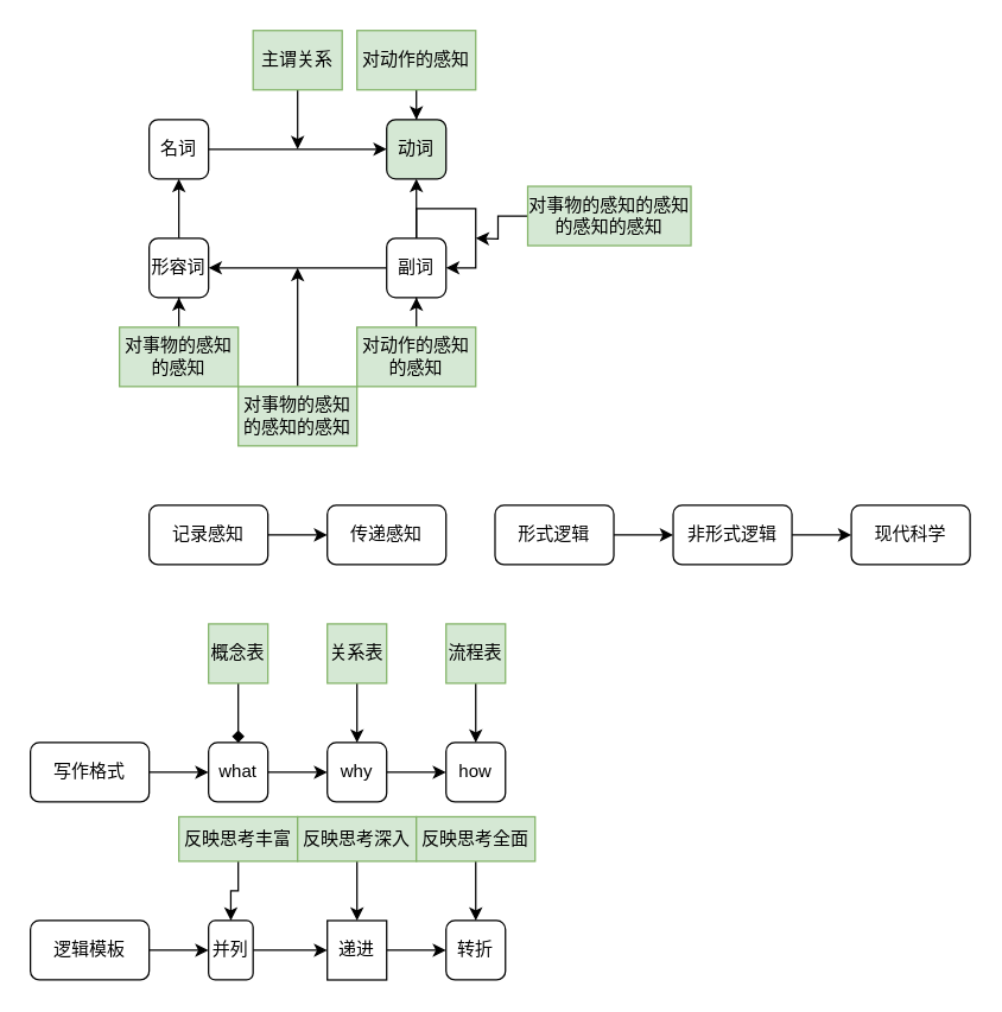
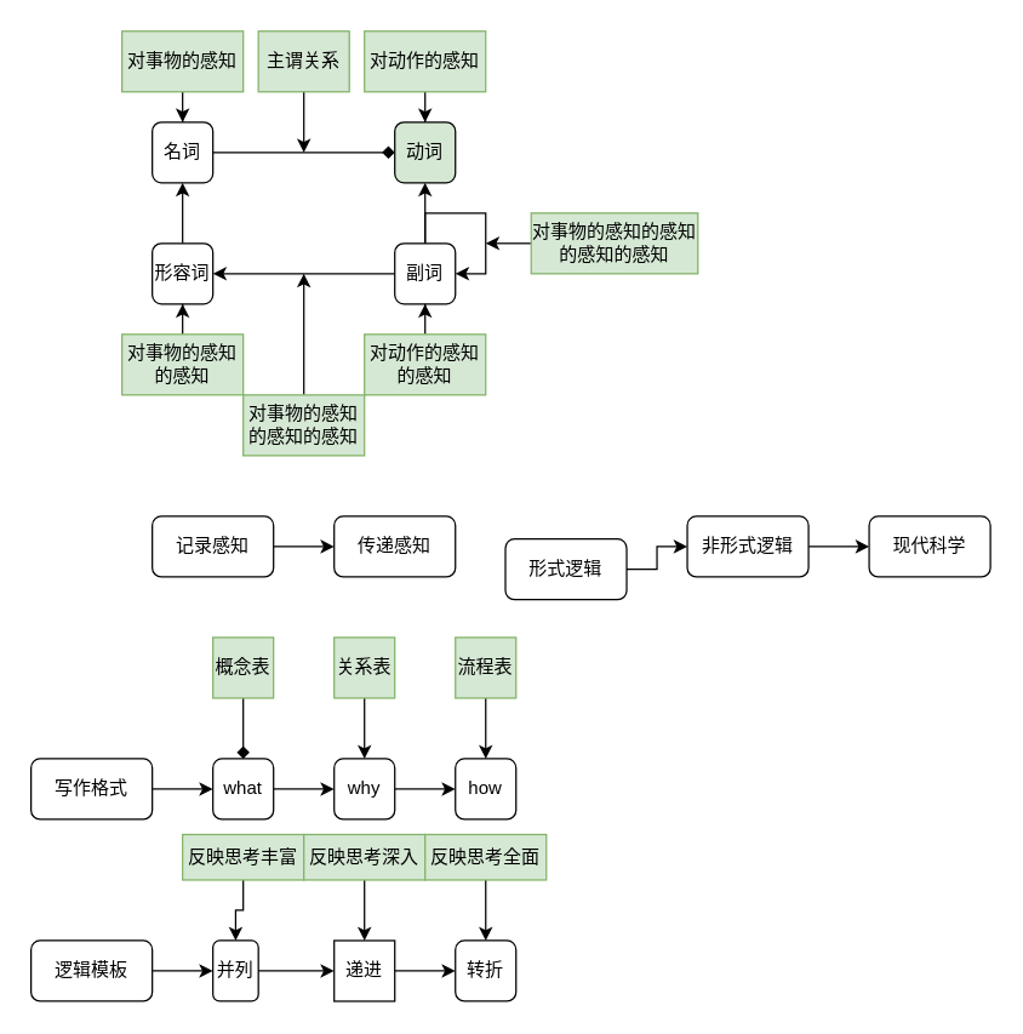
  <mxCell id="0" />
  <mxCell id="1" parent="0" />
  <mxCell id="2" value="" style="edgeStyle=orthogonalEdgeStyle;rounded=0;orthogonalLoop=1;jettySize=auto;html=1;" edge="1" parent="1" source="3" target="5"><mxGeometry relative="1" as="geometry" /></mxCell>
  <mxCell id="3" value="并列" style="rounded=1;whiteSpace=wrap;html=1;" vertex="1" parent="1"><mxGeometry x="140" y="620" width="30" height="40" as="geometry" /></mxCell>
  <mxCell id="4" value="" style="edgeStyle=orthogonalEdgeStyle;rounded=0;orthogonalLoop=1;jettySize=auto;html=1;" edge="1" parent="1" source="5" target="6"><mxGeometry relative="1" as="geometry" /></mxCell>
  <mxCell id="5" value="递进" style="whiteSpace=wrap;html=1;rounded=0;" vertex="1" parent="1"><mxGeometry x="220" y="620" width="40" height="40" as="geometry" /></mxCell>
  <mxCell id="6" value="转折" style="rounded=1;whiteSpace=wrap;html=1;" vertex="1" parent="1"><mxGeometry x="300" y="620" width="40" height="40" as="geometry" /></mxCell>
  <mxCell id="7" style="edgeStyle=orthogonalEdgeStyle;rounded=0;orthogonalLoop=1;jettySize=auto;html=1;" edge="1" parent="1" source="8" target="3"><mxGeometry relative="1" as="geometry" /></mxCell>
  <mxCell id="8" value="反映思考丰富" style="text;html=1;align=center;verticalAlign=middle;whiteSpace=wrap;rounded=0;fillColor=#d5e8d4;strokeColor=#82b366;" vertex="1" parent="1"><mxGeometry x="120" y="550" width="80" height="30" as="geometry" /></mxCell>
  <mxCell id="9" style="edgeStyle=orthogonalEdgeStyle;rounded=0;orthogonalLoop=1;jettySize=auto;html=1;" edge="1" parent="1" source="10" target="5"><mxGeometry relative="1" as="geometry" /></mxCell>
  <mxCell id="10" value="反映思考深入" style="text;html=1;align=center;verticalAlign=middle;whiteSpace=wrap;rounded=0;fillColor=#d5e8d4;strokeColor=#82b366;" vertex="1" parent="1"><mxGeometry x="200" y="550" width="80" height="30" as="geometry" /></mxCell>
  <mxCell id="11" style="edgeStyle=orthogonalEdgeStyle;rounded=0;orthogonalLoop=1;jettySize=auto;html=1;exitX=0.5;exitY=1;exitDx=0;exitDy=0;entryX=0.5;entryY=0;entryDx=0;entryDy=0;" edge="1" parent="1" source="12" target="6"><mxGeometry relative="1" as="geometry" /></mxCell>
  <mxCell id="12" value="反映思考全面" style="text;html=1;align=center;verticalAlign=middle;whiteSpace=wrap;rounded=0;fillColor=#d5e8d4;strokeColor=#82b366;" vertex="1" parent="1"><mxGeometry x="280" y="550" width="80" height="30" as="geometry" /></mxCell>
  <mxCell id="13" value="" style="edgeStyle=orthogonalEdgeStyle;rounded=0;orthogonalLoop=1;jettySize=auto;html=1;" edge="1" parent="1" source="14" target="16"><mxGeometry relative="1" as="geometry" /></mxCell>
  <mxCell id="14" value="写作格式" style="rounded=1;whiteSpace=wrap;html=1;" vertex="1" parent="1"><mxGeometry x="20" y="500" width="80" height="40" as="geometry" /></mxCell>
  <mxCell id="15" value="" style="edgeStyle=orthogonalEdgeStyle;rounded=0;orthogonalLoop=1;jettySize=auto;html=1;" edge="1" parent="1" source="16" target="18"><mxGeometry relative="1" as="geometry" /></mxCell>
  <mxCell id="16" value="what" style="rounded=1;whiteSpace=wrap;html=1;" vertex="1" parent="1"><mxGeometry x="140" y="500" width="40" height="40" as="geometry" /></mxCell>
  <mxCell id="17" value="" style="edgeStyle=orthogonalEdgeStyle;rounded=0;orthogonalLoop=1;jettySize=auto;html=1;" edge="1" parent="1" source="18" target="19"><mxGeometry relative="1" as="geometry" /></mxCell>
  <mxCell id="18" value="why" style="rounded=1;whiteSpace=wrap;html=1;" vertex="1" parent="1"><mxGeometry x="220" y="500" width="40" height="40" as="geometry" /></mxCell>
  <mxCell id="19" value="how" style="rounded=1;whiteSpace=wrap;html=1;" vertex="1" parent="1"><mxGeometry x="300" y="500" width="40" height="40" as="geometry" /></mxCell>
  <mxCell id="20" value="" style="edgeStyle=orthogonalEdgeStyle;rounded=0;orthogonalLoop=1;jettySize=auto;html=1;" edge="1" parent="1" source="21" target="3"><mxGeometry relative="1" as="geometry" /></mxCell>
  <mxCell id="21" value="逻辑模板" style="rounded=1;whiteSpace=wrap;html=1;" vertex="1" parent="1"><mxGeometry x="20" y="620" width="80" height="40" as="geometry" /></mxCell>
  <mxCell id="22" value="" style="edgeStyle=orthogonalEdgeStyle;rounded=0;orthogonalLoop=1;jettySize=auto;html=1;endArrow=diamond;" edge="1" parent="1" source="23" target="16"><mxGeometry relative="1" as="geometry" /></mxCell>
  <mxCell id="23" value="概念表" style="text;html=1;align=center;verticalAlign=middle;whiteSpace=wrap;rounded=0;fillColor=#d5e8d4;strokeColor=#82b366;" vertex="1" parent="1"><mxGeometry x="140" y="420" width="40" height="40" as="geometry" /></mxCell>
  <mxCell id="24" value="" style="edgeStyle=orthogonalEdgeStyle;rounded=0;orthogonalLoop=1;jettySize=auto;html=1;" edge="1" parent="1" source="25" target="18"><mxGeometry relative="1" as="geometry" /></mxCell>
  <mxCell id="25" value="关系表" style="text;html=1;align=center;verticalAlign=middle;whiteSpace=wrap;rounded=0;fillColor=#d5e8d4;strokeColor=#82b366;" vertex="1" parent="1"><mxGeometry x="220" y="420" width="40" height="40" as="geometry" /></mxCell>
  <mxCell id="26" value="" style="edgeStyle=orthogonalEdgeStyle;rounded=0;orthogonalLoop=1;jettySize=auto;html=1;" edge="1" parent="1" source="27" target="19"><mxGeometry relative="1" as="geometry" /></mxCell>
  <mxCell id="27" value="流程表" style="text;html=1;align=center;verticalAlign=middle;whiteSpace=wrap;rounded=0;fillColor=#d5e8d4;strokeColor=#82b366;" vertex="1" parent="1"><mxGeometry x="300" y="420" width="40" height="40" as="geometry" /></mxCell>
- <mxCell id="28" value="" style="edgeStyle=orthogonalEdgeStyle;rounded=0;orthogonalLoop=1;jettySize=auto;html=1;" edge="1" parent="1" source="29" target="32"><mxGeometry relative="1" as="geometry" /></mxCell>
+ <mxCell id="28" value="" style="edgeStyle=orthogonalEdgeStyle;rounded=0;orthogonalLoop=1;jettySize=auto;html=1;endArrow=diamond;" edge="1" parent="1" source="29" target="32"><mxGeometry relative="1" as="geometry" /></mxCell>
  <mxCell id="29" value="名词" style="rounded=1;whiteSpace=wrap;html=1;" vertex="1" parent="1"><mxGeometry x="100" y="80" width="40" height="40" as="geometry" /></mxCell>
  <mxCell id="30" value="" style="edgeStyle=orthogonalEdgeStyle;rounded=0;orthogonalLoop=1;jettySize=auto;html=1;" edge="1" parent="1" source="31" target="29"><mxGeometry relative="1" as="geometry" /></mxCell>
  <mxCell id="31" value="形容词" style="rounded=1;whiteSpace=wrap;html=1;" vertex="1" parent="1"><mxGeometry x="100" y="160" width="40" height="40" as="geometry" /></mxCell>
  <mxCell id="32" value="动词" style="rounded=1;whiteSpace=wrap;html=1;fillColor=#d5e8d4;" vertex="1" parent="1"><mxGeometry x="260" y="80" width="40" height="40" as="geometry" /></mxCell>
  <mxCell id="33" value="" style="edgeStyle=orthogonalEdgeStyle;rounded=0;orthogonalLoop=1;jettySize=auto;html=1;" edge="1" parent="1" source="35" target="32"><mxGeometry relative="1" as="geometry" /></mxCell>
  <mxCell id="34" value="" style="edgeStyle=orthogonalEdgeStyle;rounded=0;orthogonalLoop=1;jettySize=auto;html=1;" edge="1" parent="1" source="35" target="31"><mxGeometry relative="1" as="geometry" /></mxCell>
  <mxCell id="35" value="副词" style="rounded=1;whiteSpace=wrap;html=1;" vertex="1" parent="1"><mxGeometry x="260" y="160" width="40" height="40" as="geometry" /></mxCell>
  <mxCell id="36" style="edgeStyle=orthogonalEdgeStyle;rounded=0;orthogonalLoop=1;jettySize=auto;html=1;exitX=0.5;exitY=0;exitDx=0;exitDy=0;entryX=1;entryY=0.5;entryDx=0;entryDy=0;" edge="1" parent="1" source="35" target="35"><mxGeometry relative="1" as="geometry"><Array as="points"><mxPoint x="280" y="140" /><mxPoint x="320" y="140" /><mxPoint x="320" y="180" /></Array></mxGeometry></mxCell>
  <mxCell id="37" style="edgeStyle=orthogonalEdgeStyle;rounded=0;orthogonalLoop=1;jettySize=auto;html=1;exitX=0.5;exitY=1;exitDx=0;exitDy=0;" edge="1" parent="1" source="38"><mxGeometry relative="1" as="geometry"><mxPoint x="200" y="100" as="targetPoint" /></mxGeometry></mxCell>
  <mxCell id="38" value="主谓关系" style="text;html=1;align=center;verticalAlign=middle;whiteSpace=wrap;rounded=0;fillColor=#d5e8d4;strokeColor=#82b366;" vertex="1" parent="1"><mxGeometry x="170" width="60" height="40" as="geometry" y="20" /></mxCell>
+ <mxCell id="39" value="" style="edgeStyle=orthogonalEdgeStyle;rounded=0;orthogonalLoop=1;jettySize=auto;html=1;entryX=0.5;entryY=0;entryDx=0;entryDy=0;" edge="1" parent="1" source="40" target="29"><mxGeometry relative="1" as="geometry" /></mxCell>
+ <mxCell id="40" value="对事物的感知" style="text;html=1;align=center;verticalAlign=middle;whiteSpace=wrap;rounded=0;fillColor=#d5e8d4;strokeColor=#82b366;" vertex="1" parent="1"><mxGeometry x="80" width="80" height="40" as="geometry" y="20" /></mxCell>
  <mxCell id="41" value="" style="edgeStyle=orthogonalEdgeStyle;rounded=0;orthogonalLoop=1;jettySize=auto;html=1;" edge="1" parent="1" source="42" target="32"><mxGeometry relative="1" as="geometry" /></mxCell>
  <mxCell id="42" value="对动作的感知" style="text;html=1;align=center;verticalAlign=middle;whiteSpace=wrap;rounded=0;fillColor=#d5e8d4;strokeColor=#82b366;" vertex="1" parent="1"><mxGeometry x="240" width="80" height="40" as="geometry" y="20" /></mxCell>
  <mxCell id="43" value="" style="edgeStyle=orthogonalEdgeStyle;rounded=0;orthogonalLoop=1;jettySize=auto;html=1;" edge="1" parent="1" source="44" target="31"><mxGeometry relative="1" as="geometry" /></mxCell>
  <mxCell id="44" value="对事物的感知的感知" style="text;html=1;align=center;verticalAlign=middle;whiteSpace=wrap;rounded=0;fillColor=#d5e8d4;strokeColor=#82b366;" vertex="1" parent="1"><mxGeometry x="80" y="220" width="80" height="40" as="geometry" /></mxCell>
  <mxCell id="45" value="" style="edgeStyle=orthogonalEdgeStyle;rounded=0;orthogonalLoop=1;jettySize=auto;html=1;" edge="1" parent="1" source="46" target="35"><mxGeometry relative="1" as="geometry" /></mxCell>
  <mxCell id="46" value="对动作的感知的感知" style="text;html=1;align=center;verticalAlign=middle;whiteSpace=wrap;rounded=0;fillColor=#d5e8d4;strokeColor=#82b366;" vertex="1" parent="1"><mxGeometry x="240" y="220" width="80" height="40" as="geometry" /></mxCell>
  <mxCell id="47" value="" style="edgeStyle=orthogonalEdgeStyle;rounded=0;orthogonalLoop=1;jettySize=auto;html=1;" edge="1" parent="1" source="48" target="49"><mxGeometry relative="1" as="geometry" /></mxCell>
  <mxCell id="48" value="记录感知" style="rounded=1;whiteSpace=wrap;html=1;" vertex="1" parent="1"><mxGeometry x="100" y="340" width="80" height="40" as="geometry" /></mxCell>
  <mxCell id="49" value="传递感知" style="rounded=1;whiteSpace=wrap;html=1;" vertex="1" parent="1"><mxGeometry x="220" y="340" width="80" height="40" as="geometry" /></mxCell>
  <mxCell id="50" value="" style="edgeStyle=orthogonalEdgeStyle;rounded=0;orthogonalLoop=1;jettySize=auto;html=1;" edge="1" parent="1" source="51" target="53"><mxGeometry relative="1" as="geometry" /></mxCell>
- <mxCell id="51" value="形式逻辑" style="rounded=1;whiteSpace=wrap;html=1;" vertex="1" parent="1"><mxGeometry x="333" y="340" width="80" height="40" as="geometry" /></mxCell>
+ <mxCell id="51" value="形式逻辑" style="rounded=1;whiteSpace=wrap;html=1;" vertex="1" parent="1"><mxGeometry x="333" y="355" width="80" height="40" as="geometry" /></mxCell>
  <mxCell id="52" value="" style="edgeStyle=orthogonalEdgeStyle;rounded=0;orthogonalLoop=1;jettySize=auto;html=1;" edge="1" parent="1" source="53" target="54"><mxGeometry relative="1" as="geometry" /></mxCell>
  <mxCell id="53" value="非形式逻辑" style="rounded=1;whiteSpace=wrap;html=1;" vertex="1" parent="1"><mxGeometry x="453" y="340" width="80" height="40" as="geometry" /></mxCell>
  <mxCell id="54" value="现代科学" style="rounded=1;whiteSpace=wrap;html=1;" vertex="1" parent="1"><mxGeometry x="573" y="340" width="80" height="40" as="geometry" /></mxCell>
  <mxCell id="55" style="edgeStyle=orthogonalEdgeStyle;rounded=0;orthogonalLoop=1;jettySize=auto;html=1;exitX=0.5;exitY=0;exitDx=0;exitDy=0;" edge="1" parent="1" source="56"><mxGeometry relative="1" as="geometry"><mxPoint x="200" y="180" as="targetPoint" /></mxGeometry></mxCell>
  <mxCell id="56" value="对事物的感知的感知的感知" style="text;html=1;align=center;verticalAlign=middle;whiteSpace=wrap;rounded=0;fillColor=#d5e8d4;strokeColor=#82b366;" vertex="1" parent="1"><mxGeometry x="160" y="260" width="80" height="40" as="geometry" /></mxCell>
  <mxCell id="57" value="" style="edgeStyle=orthogonalEdgeStyle;rounded=0;orthogonalLoop=1;jettySize=auto;html=1;" edge="1" parent="1" source="58"><mxGeometry relative="1" as="geometry"><mxPoint x="320" y="160" as="targetPoint" /></mxGeometry></mxCell>
- <mxCell id="58" value="对事物的感知的感知的感知的感知" style="text;html=1;align=center;verticalAlign=middle;whiteSpace=wrap;rounded=0;fillColor=#d5e8d4;strokeColor=#82b366;" vertex="1" parent="1"><mxGeometry x="355" y="125" width="110" height="40" as="geometry" /></mxCell>
+ <mxCell id="58" value="对事物的感知的感知的感知的感知" style="text;html=1;align=center;verticalAlign=middle;whiteSpace=wrap;rounded=0;fillColor=#d5e8d4;strokeColor=#82b366;" vertex="1" parent="1"><mxGeometry x="350" y="140" width="110" height="40" as="geometry" /></mxCell>
